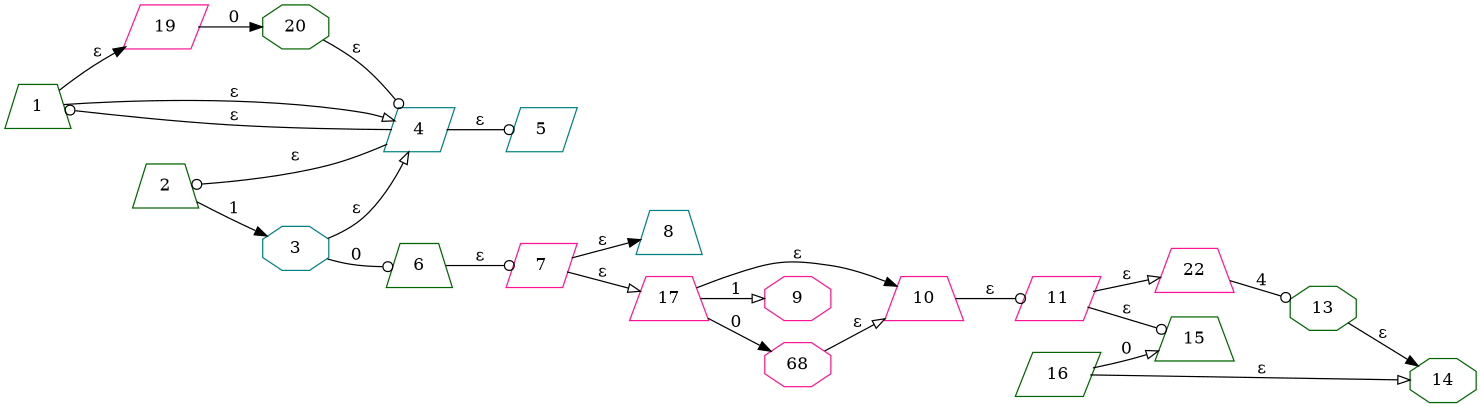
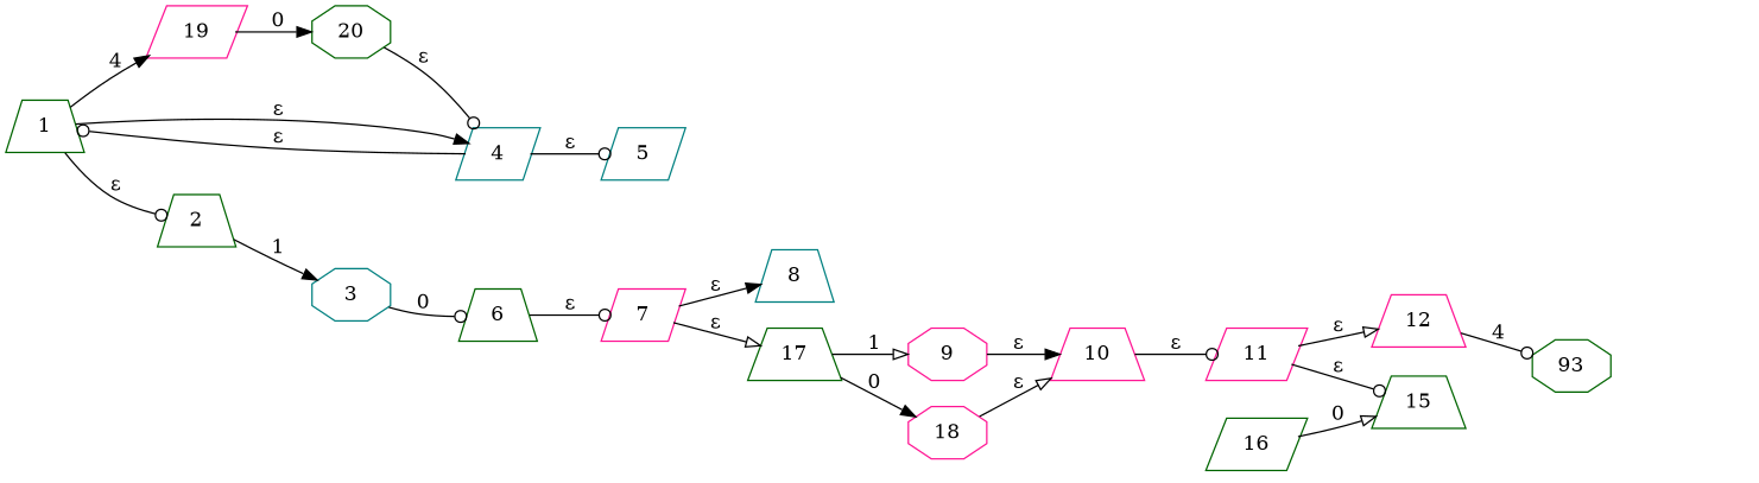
  digraph {
    rankdir=LR
    node [color=darkgreen shape=trapezium]
    edge [arrowhead=odot]
    n1 [label=1]
    n2 [label=2]
    n3 [color=teal label=4 shape=parallelogram]
    n4 [color=deeppink label=19 shape=parallelogram]
    n5 [color=teal label=3 shape=octagon]
    n6 [color=teal label=5 shape=parallelogram]
    n7 [label=20 shape=octagon]
    n8 [label=6]
    n9 [color=deeppink label=7 shape=parallelogram]
    n10 [color=teal label=8]
-   n11 [color=deeppink label=17]
+   n11 [label=17]
    n12 [color=deeppink label=9 shape=octagon]
-   n13 [color=deeppink label=68 shape=octagon]
+   n13 [color=deeppink label=18 shape=octagon]
    n14 [color=deeppink label=10]
    n15 [color=deeppink label=11 shape=parallelogram]
-   n16 [color=deeppink label=22]
+   n16 [color=deeppink label=12]
    n17 [label=15]
-   n18 [label=13 shape=octagon]
-   n19 [label=14 shape=octagon]
+   n18 [label=93 shape=octagon]
    n20 [label=16 shape=parallelogram]
-   n3 -> n2 [label="ε"]
-   n1 -> n3 [arrowhead=onormal label="ε"]
-   n1 -> n4 [arrowhead=normal label="ε"]
+   n1 -> n2 [label="ε"]
+   n1 -> n3 [arrowhead=normal label="ε"]
+   n1 -> n4 [arrowhead=normal label=4]
    n2 -> n5 [arrowhead=normal label=1]
    n3 -> n1 [label="ε"]
    n3 -> n6 [label="ε"]
    n4 -> n7 [arrowhead=normal label=0]
-   n5 -> n3 [arrowhead=onormal label="ε"]
    n5 -> n8 [label=0]
    n7 -> n3 [label="ε"]
    n8 -> n9 [label="ε"]
    n9 -> n10 [arrowhead=normal label="ε"]
    n9 -> n11 [arrowhead=onormal label="ε"]
    n11 -> n12 [arrowhead=onormal label=1]
    n11 -> n13 [arrowhead=normal label=0]
-   n11 -> n14 [arrowhead=normal label="ε"]
+   n12 -> n14 [arrowhead=normal label="ε"]
    n13 -> n14 [arrowhead=onormal label="ε"]
    n14 -> n15 [label="ε"]
    n15 -> n16 [arrowhead=onormal label="ε"]
    n15 -> n17 [label="ε"]
    n16 -> n18 [label=4]
-   n18 -> n19 [arrowhead=normal label="ε"]
    n20 -> n17 [arrowhead=onormal label=0]
-   n20 -> n19 [arrowhead=onormal label="ε"]
  }
